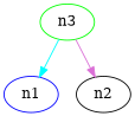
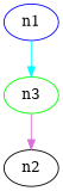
  digraph {
    edge [a=dog b=cat]
    n1 [a=4 b=3 color=blue]
    n3 [a=3 color=green label=n3]
    n2
-   n3 -> n1 [color=cyan]
+   n1 -> n3 [color=cyan]
    n3 -> n2 [color=orchid]
  }
